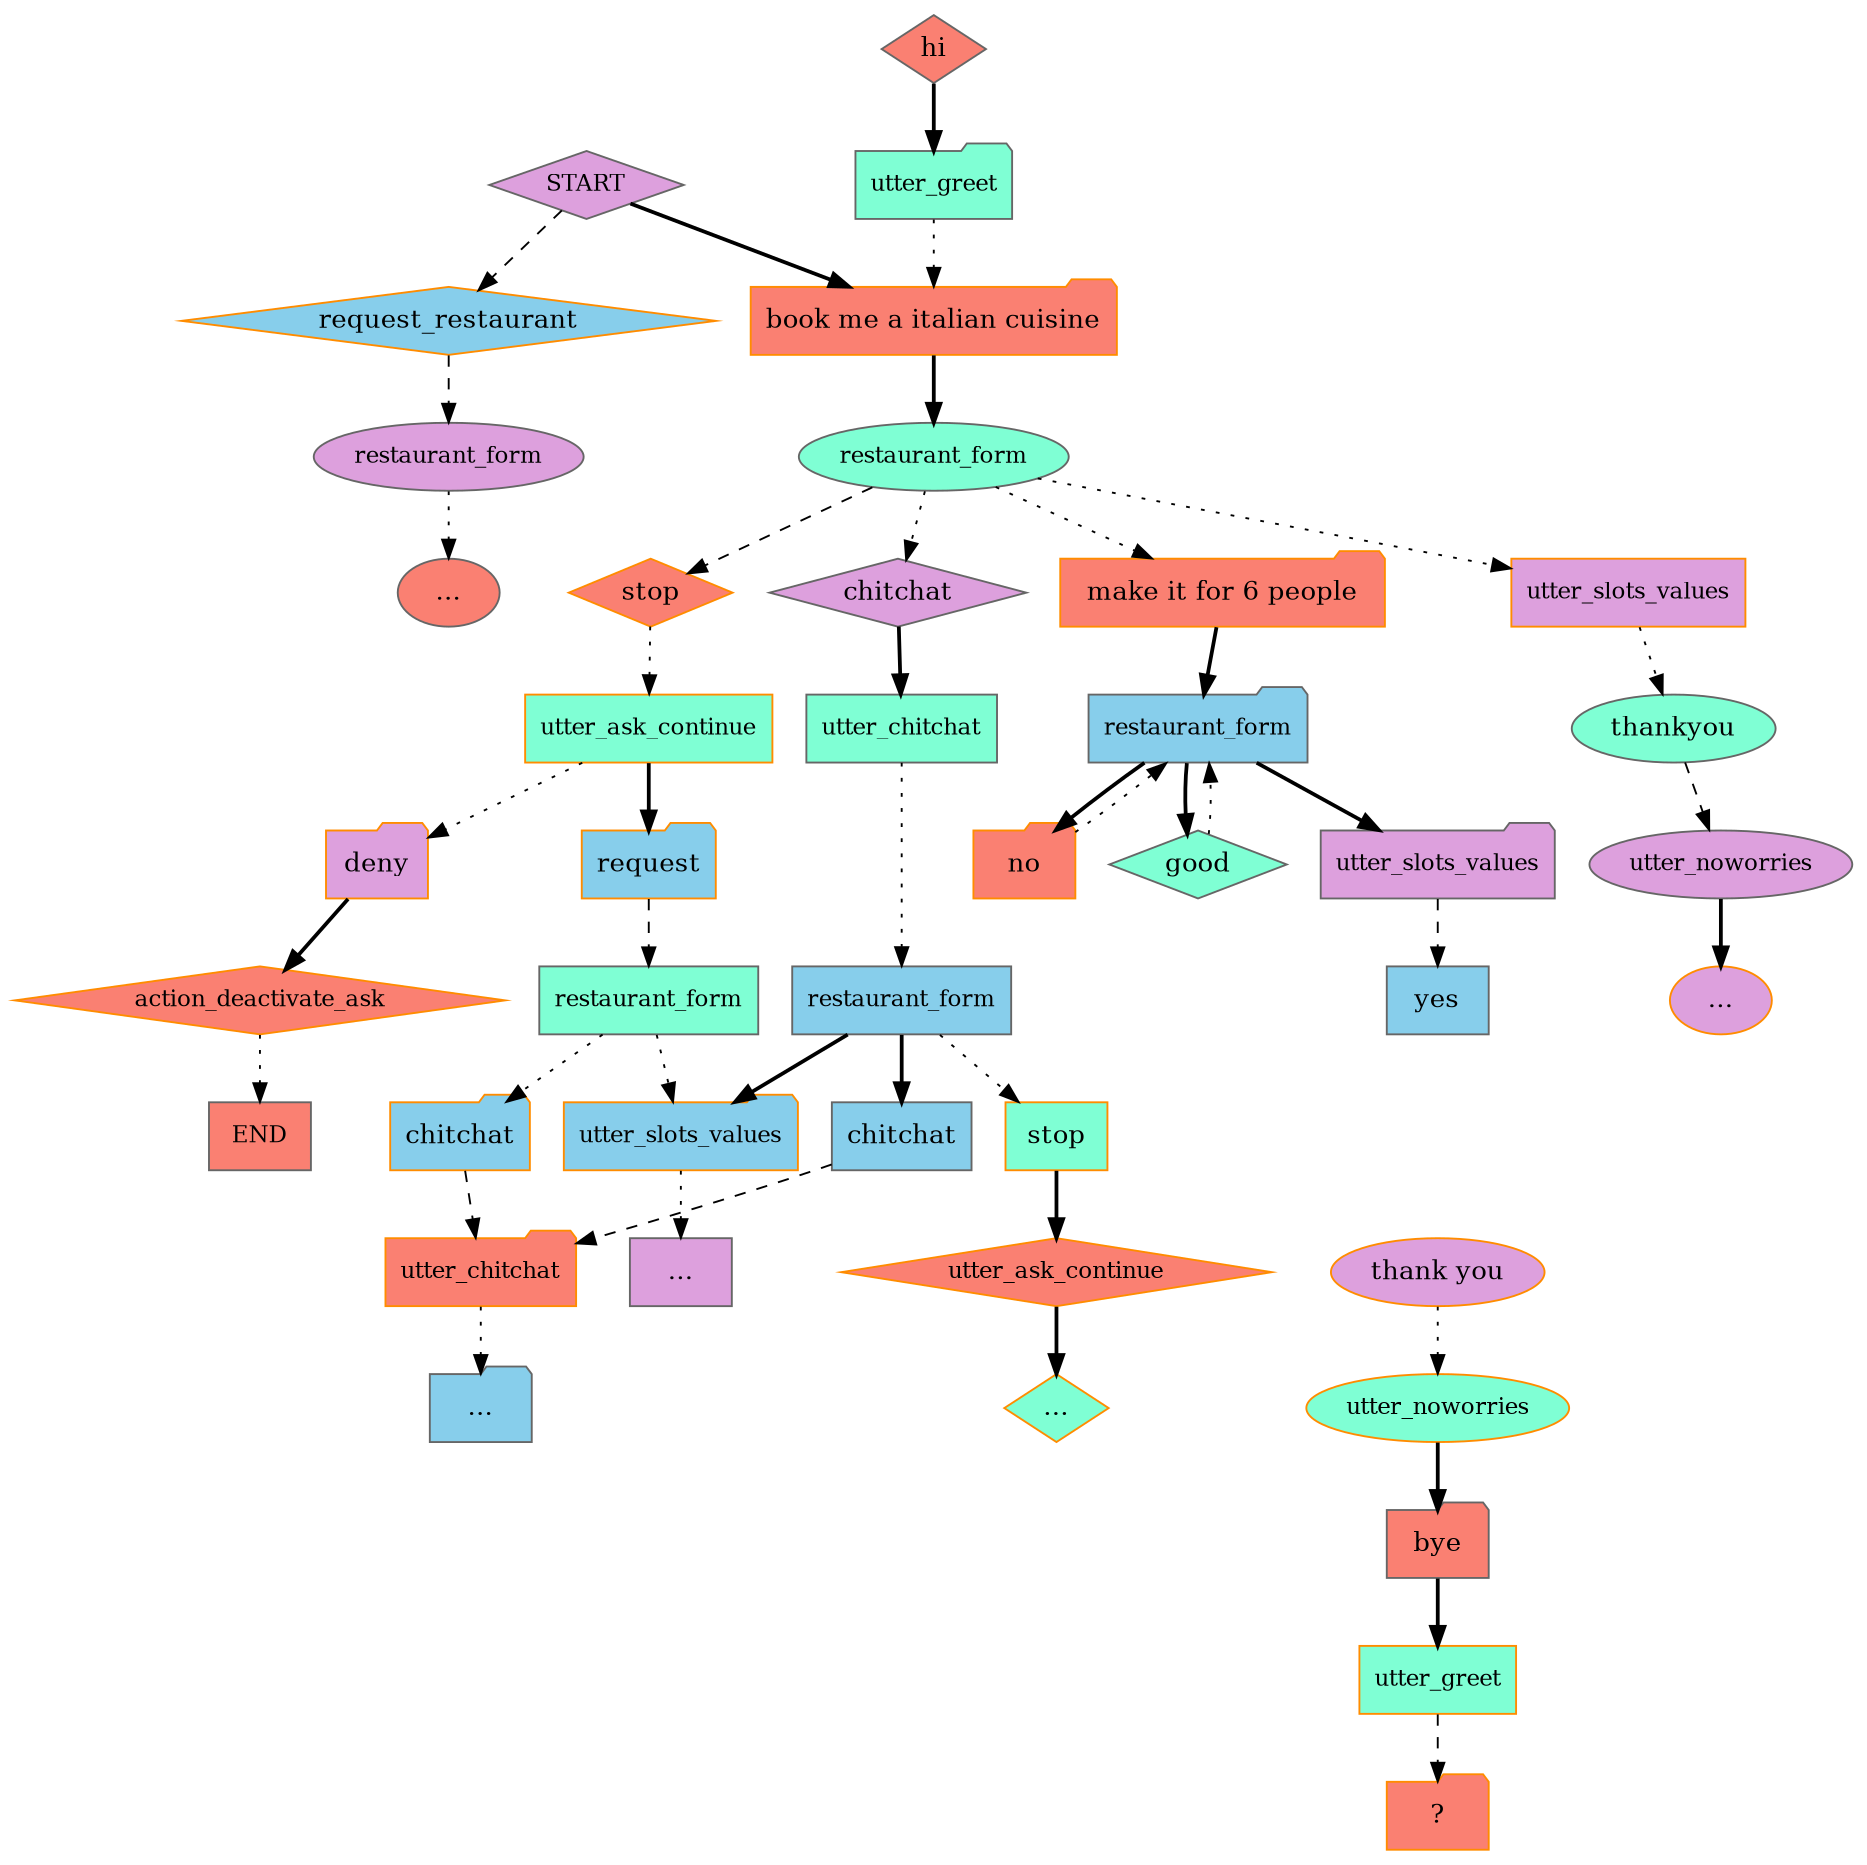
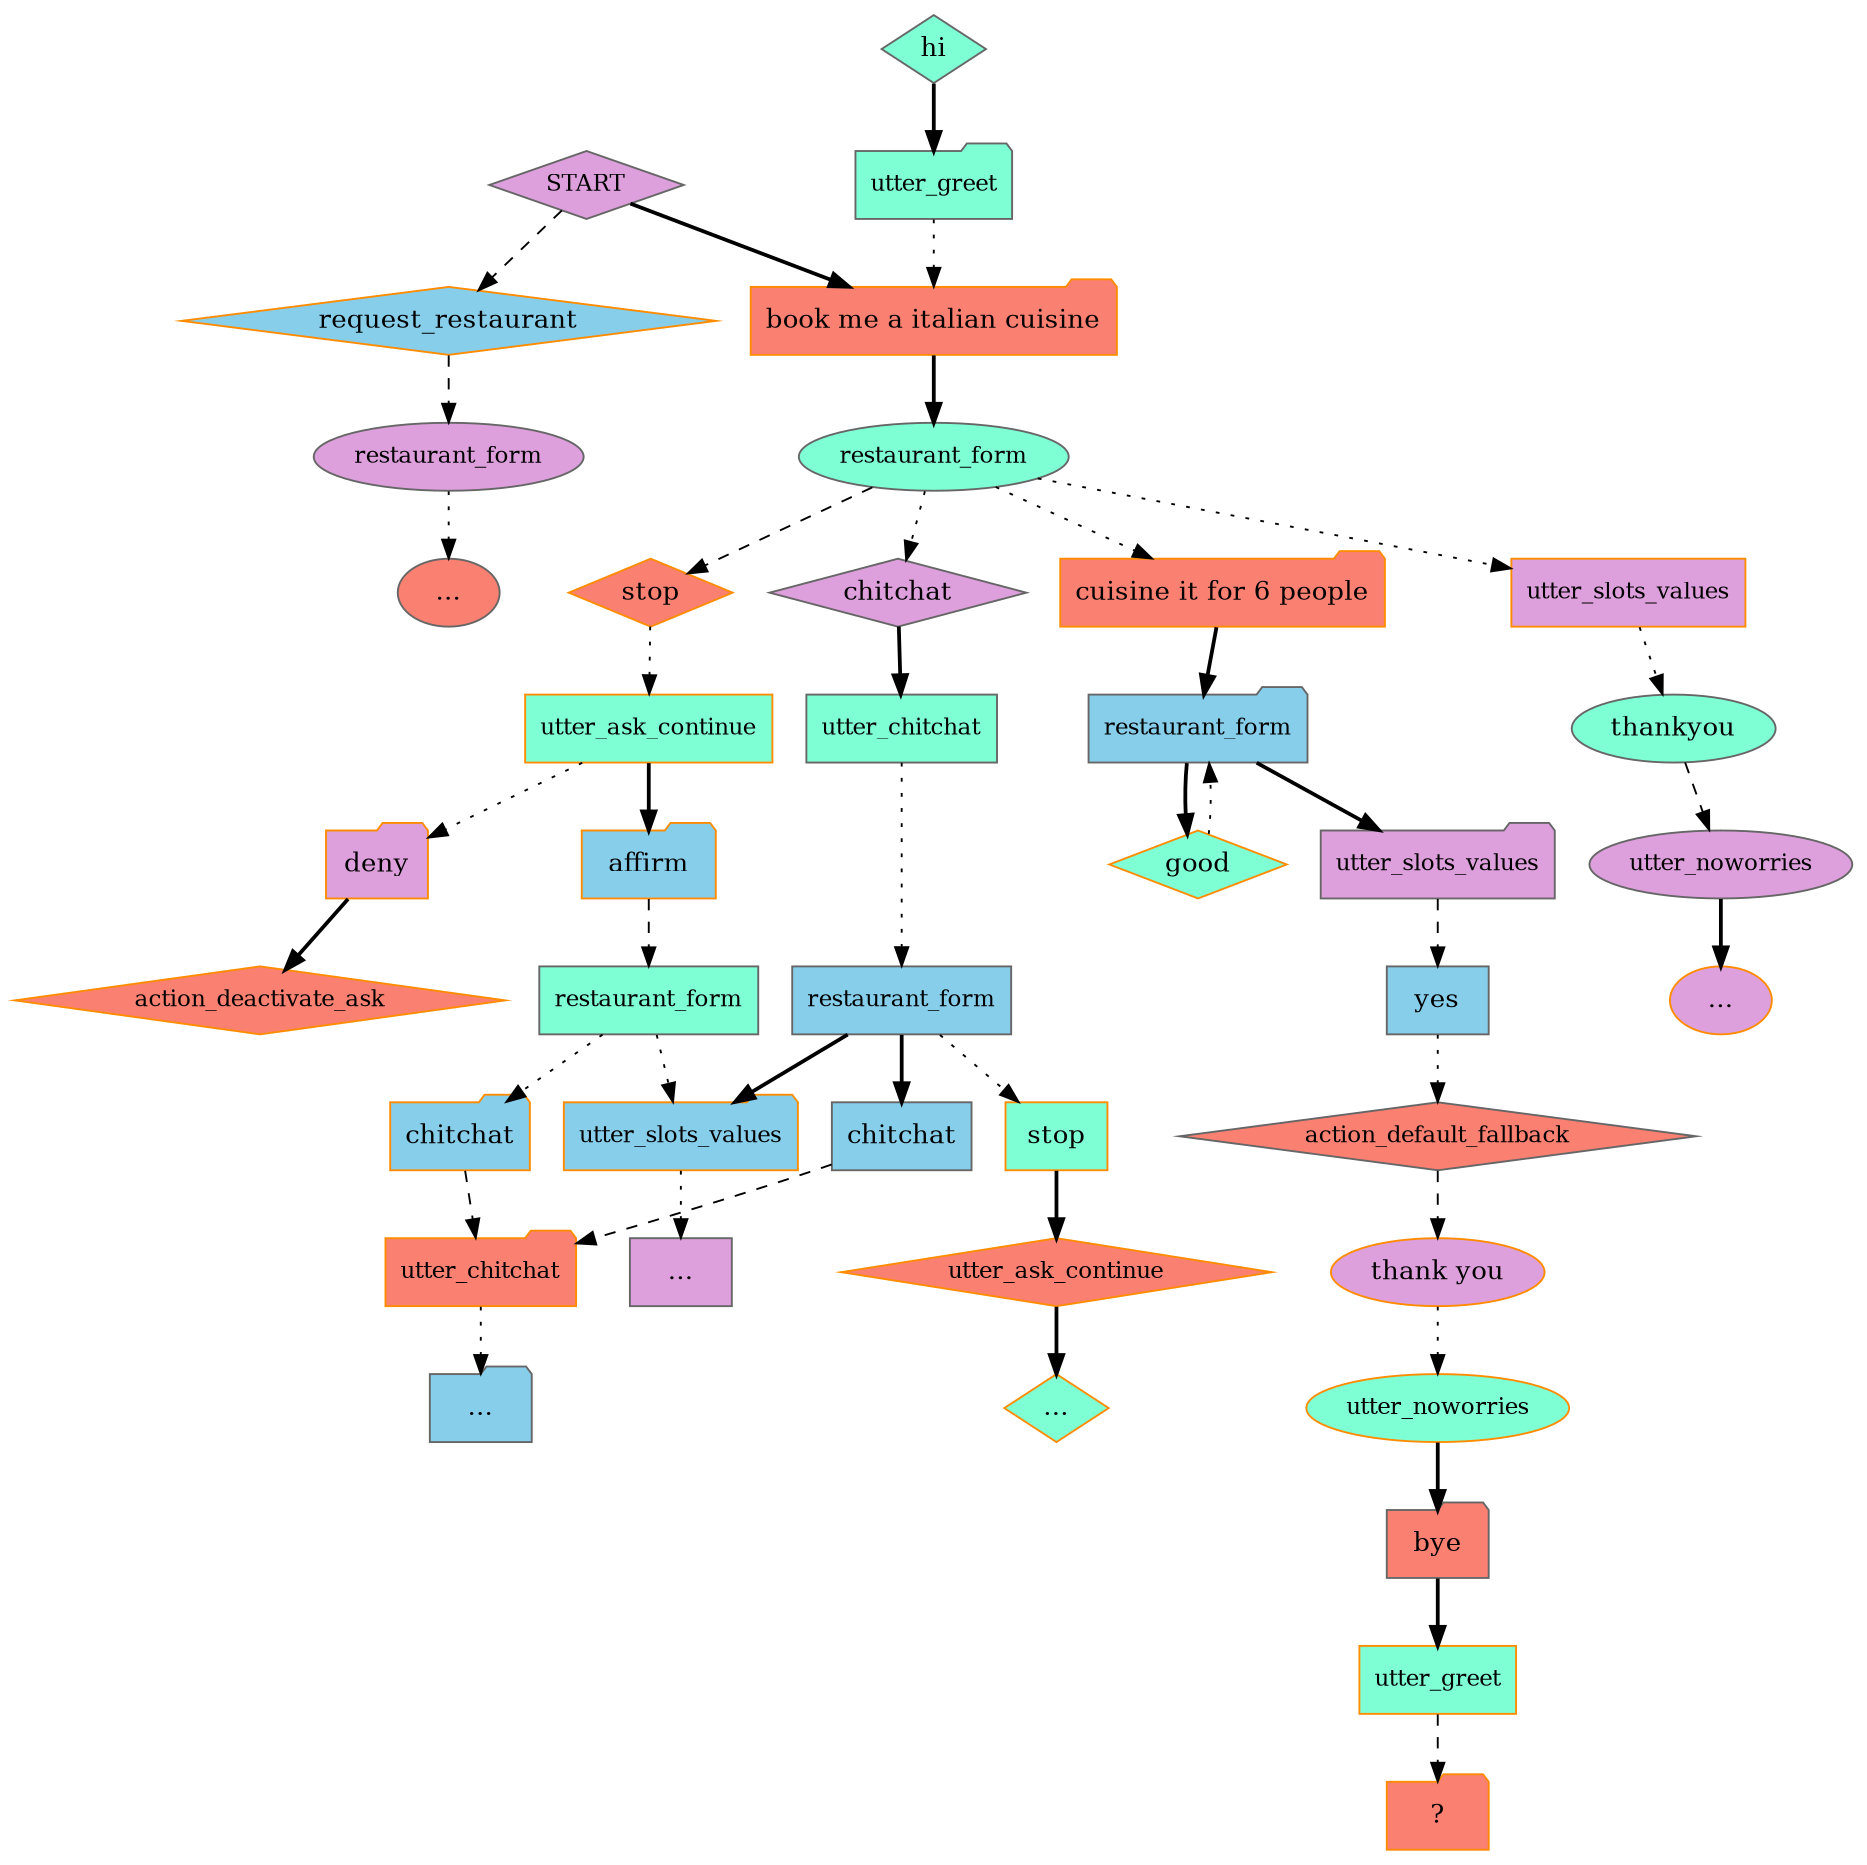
  digraph {
    node [color=gray40 fillcolor=salmon shape=folder style=filled]
    edge [style=dotted]
    n1 [fillcolor=plum fontsize=12 label=START shape=diamond]
    n2 [color=darkorange fillcolor=skyblue label=request_restaurant shape=diamond]
    n3 [color=darkorange label="book me a italian cuisine"]
-   n4 [label=hi shape=diamond]
+   n4 [fillcolor=aquamarine label=hi shape=diamond]
    n5 [fillcolor=aquamarine fontsize=12 label=utter_greet]
    n6 [fillcolor=plum fontsize=12 label=restaurant_form shape=ellipse]
-   n7 [fontsize=12 label=END shape=box]
    n8 [fillcolor=aquamarine fontsize=12 label=restaurant_form shape=ellipse]
    n9 [color=darkorange fillcolor=plum fontsize=12 label=utter_slots_values shape=box]
    n10 [fillcolor=plum label=chitchat shape=diamond]
    n11 [color=darkorange label=stop shape=diamond]
-   n12 [color=darkorange label="make it for 6 people"]
+   n12 [color=darkorange label="cuisine it for 6 people"]
    n13 [fillcolor=aquamarine label=thankyou shape=ellipse]
    n14 [fillcolor=aquamarine fontsize=12 label=utter_chitchat shape=box]
    n15 [color=darkorange fillcolor=aquamarine fontsize=12 label=utter_ask_continue shape=box]
    n16 [fillcolor=skyblue fontsize=12 label=restaurant_form]
    n17 [fillcolor=plum fontsize=12 label=utter_noworries shape=ellipse]
    n18 [color=darkorange fillcolor=plum label="..." shape=ellipse]
    n19 [fillcolor=skyblue fontsize=12 label=restaurant_form shape=box]
    n20 [color=darkorange fillcolor=skyblue fontsize=12 label=utter_slots_values]
    n21 [fillcolor=skyblue label=chitchat shape=box]
    n22 [color=darkorange fillcolor=aquamarine label=stop shape=box]
    n23 [fillcolor=plum label="..." shape=box]
    n24 [color=darkorange fontsize=12 label=utter_chitchat]
    n25 [color=darkorange fontsize=12 label=utter_ask_continue shape=diamond]
    n26 [fillcolor=skyblue label="..."]
-   n27 [color=darkorange fillcolor=skyblue label=request]
+   n27 [color=darkorange fillcolor=skyblue label=affirm]
    n28 [color=darkorange fillcolor=plum label=deny]
    n29 [fillcolor=aquamarine fontsize=12 label=restaurant_form shape=box]
    n30 [color=darkorange fontsize=12 label=action_deactivate_ask shape=diamond]
    n31 [color=darkorange fillcolor=skyblue label=chitchat]
    n32 [label="..." shape=ellipse]
    n33 [color=darkorange fillcolor=aquamarine label="..." shape=diamond]
    n34 [fillcolor=plum fontsize=12 label=utter_slots_values]
-   n35 [color=darkorange label=no]
-   n36 [fillcolor=aquamarine label=good shape=diamond]
+   n36 [color=darkorange fillcolor=aquamarine label=good shape=diamond]
    n37 [fillcolor=skyblue label=yes shape=box]
+   n38 [fontsize=12 label=action_default_fallback shape=diamond]
    n39 [color=darkorange fillcolor=plum label="thank you" shape=ellipse]
    n40 [color=darkorange fillcolor=aquamarine fontsize=12 label=utter_noworries shape=ellipse]
    n41 [label=bye]
    n42 [color=darkorange fillcolor=aquamarine fontsize=12 label=utter_greet shape=box]
    n43 [color=darkorange label="  ?  "]
    n1 -> n2 [style=dashed]
    n1 -> n3 [style=bold]
    n2 -> n6 [style=dashed]
    n3 -> n8 [style=bold]
    n4 -> n5 [style=bold]
    n5 -> n3
    n6 -> n32
    n8 -> n9
    n8 -> n10
    n8 -> n11 [style=dashed]
    n8 -> n12
    n9 -> n13
    n10 -> n14 [style=bold]
    n11 -> n15
    n12 -> n16 [style=bold]
    n13 -> n17 [style=dashed]
    n14 -> n19
    n15 -> n27 [style=bold]
    n15 -> n28
    n16 -> n34 [style=bold]
-   n16 -> n35 [style=bold]
    n16 -> n36 [style=bold]
    n17 -> n18 [style=bold]
    n19 -> n20 [style=bold]
    n19 -> n21 [style=bold]
    n19 -> n22
    n20 -> n23
    n21 -> n24 [style=dashed]
    n22 -> n25 [style=bold]
    n24 -> n26
    n25 -> n33 [style=bold]
    n27 -> n29 [style=dashed]
    n28 -> n30 [style=bold]
    n29 -> n20
    n29 -> n31
-   n30 -> n7
    n31 -> n24 [style=dashed]
    n34 -> n37 [style=dashed]
-   n35 -> n16
    n36 -> n16
+   n37 -> n38
+   n38 -> n39 [style=dashed]
    n39 -> n40
    n40 -> n41 [style=bold]
    n41 -> n42 [style=bold]
    n42 -> n43 [style=dashed]
  }
